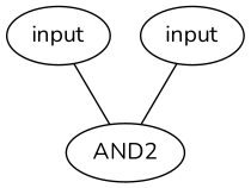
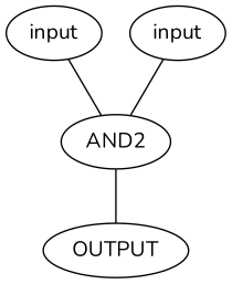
  graph {
    fontname=Nunito
    node [fontname=Nunito]
    edge [fontname=Nunito]
    n1 [label=input]
    n2 [label=AND2]
    n3 [label=input]
+   n4 [label=OUTPUT]
    n1 -- n2
+   n2 -- n4
    n3 -- n2
  }
